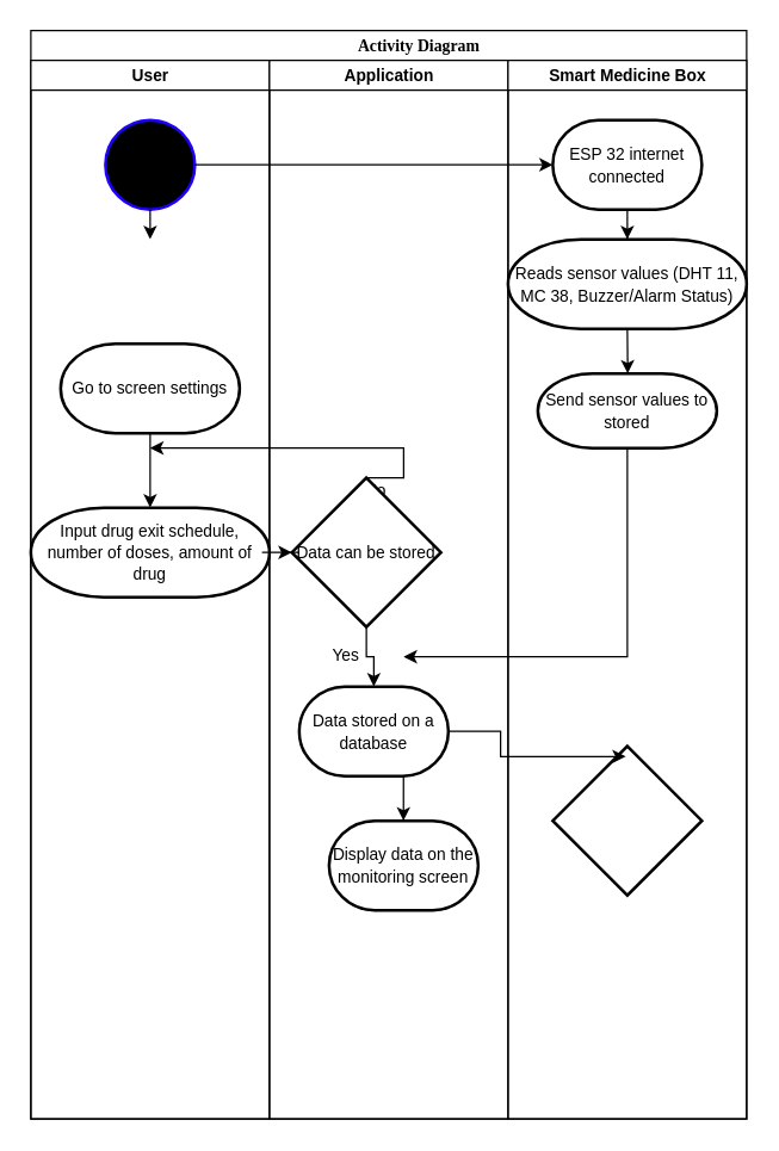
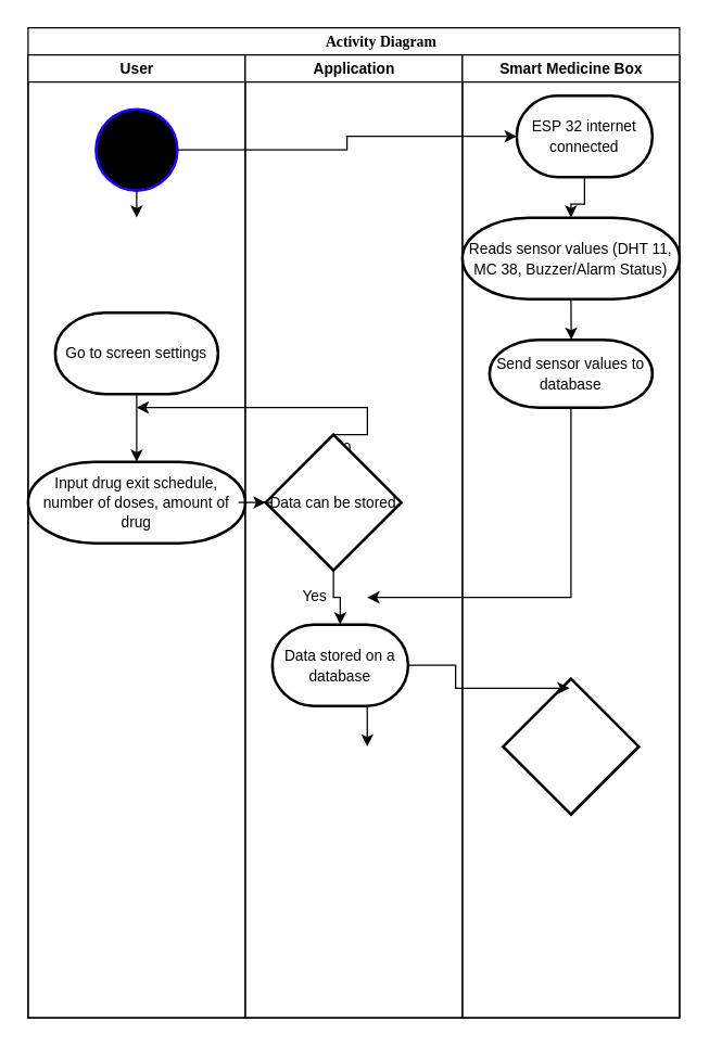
  <mxCell id="0" />
  <mxCell id="1" parent="0" />
  <mxCell id="2" value="&lt;blockquote style=&quot;margin: 0 0 0 40px; border: none; padding: 0px;&quot;&gt;&lt;font style=&quot;font-size: 11px;&quot; face=&quot;times&quot;&gt;Activity Diagram&lt;/font&gt;&lt;/blockquote&gt;" style="swimlane;html=1;childLayout=stackLayout;startSize=20;rounded=0;shadow=0;labelBackgroundColor=none;strokeWidth=1;fontFamily=Verdana;fontSize=8;align=center;" parent="1" vertex="1"><mxGeometry x="20" y="20" width="480" height="730" as="geometry"><mxRectangle x="-90" y="110" width="60" height="20" as="alternateBounds" /></mxGeometry></mxCell>
  <mxCell id="3" value="&lt;font style=&quot;font-size: 11px;&quot;&gt;User&lt;/font&gt;" style="swimlane;html=1;startSize=20;" parent="2" vertex="1"><mxGeometry y="20" width="160" height="710" as="geometry"><mxRectangle y="20" width="40" height="730" as="alternateBounds" /></mxGeometry></mxCell>
  <mxCell id="4" value="" style="ellipse;whiteSpace=wrap;html=1;aspect=fixed;fillColor=#000000;strokeColor=#1e00ff;strokeWidth=2;" vertex="1" parent="3"><mxGeometry x="50" y="40" width="60" height="60" as="geometry" /></mxCell>
  <mxCell id="5" style="edgeStyle=orthogonalEdgeStyle;rounded=0;orthogonalLoop=1;jettySize=auto;html=1;exitX=0.5;exitY=1;exitDx=0;exitDy=0;" edge="1" parent="3" source="4"><mxGeometry relative="1" as="geometry"><mxPoint x="80.0" y="120" as="targetPoint" /></mxGeometry></mxCell>
  <mxCell id="6" value="&lt;font style=&quot;font-size: 11px;&quot;&gt;Go to screen settings&lt;/font&gt;" style="strokeWidth=2;html=1;shape=mxgraph.flowchart.terminator;whiteSpace=wrap;" vertex="1" parent="3"><mxGeometry x="20" y="190" width="120" height="60" as="geometry" /></mxCell>
  <mxCell id="7" value="&lt;font style=&quot;font-size: 11px;&quot;&gt;Input drug exit schedule, number of doses, amount of drug&lt;/font&gt;" style="strokeWidth=2;html=1;shape=mxgraph.flowchart.terminator;whiteSpace=wrap;" vertex="1" parent="3"><mxGeometry y="300" width="160" height="60" as="geometry" /></mxCell>
  <mxCell id="8" style="edgeStyle=orthogonalEdgeStyle;rounded=0;orthogonalLoop=1;jettySize=auto;html=1;exitX=0.5;exitY=1;exitDx=0;exitDy=0;exitPerimeter=0;" edge="1" parent="3" source="6" target="7"><mxGeometry relative="1" as="geometry"><mxPoint x="80" y="280" as="targetPoint" /></mxGeometry></mxCell>
  <mxCell id="9" style="edgeStyle=orthogonalEdgeStyle;rounded=0;orthogonalLoop=1;jettySize=auto;html=1;exitX=0.5;exitY=0;exitDx=0;exitDy=0;exitPerimeter=0;" edge="1" parent="3" source="12"><mxGeometry relative="1" as="geometry"><mxPoint x="80" y="260.001" as="targetPoint" /><mxPoint x="250" y="269.74" as="sourcePoint" /><Array as="points"><mxPoint x="250" y="260" /></Array></mxGeometry></mxCell>
  <mxCell id="10" value="No" style="edgeLabel;html=1;align=center;verticalAlign=middle;resizable=0;points=[];rotation=0;" vertex="1" connectable="0" parent="9"><mxGeometry x="-0.776" y="1" relative="1" as="geometry"><mxPoint x="-19" y="9" as="offset" /></mxGeometry></mxCell>
  <mxCell id="11" value="&lt;font style=&quot;font-size: 11px;&quot;&gt;Application&lt;/font&gt;" style="swimlane;html=1;startSize=20;" parent="2" vertex="1"><mxGeometry x="160" y="20" width="160" height="710" as="geometry" /></mxCell>
  <mxCell id="12" value="&lt;font style=&quot;font-size: 11px;&quot;&gt;Data can be stored&lt;/font&gt;" style="strokeWidth=2;html=1;shape=mxgraph.flowchart.decision;whiteSpace=wrap;" vertex="1" parent="11"><mxGeometry x="15" y="280" width="100" height="100" as="geometry" /></mxCell>
  <mxCell id="13" style="edgeStyle=orthogonalEdgeStyle;rounded=0;orthogonalLoop=1;jettySize=auto;html=1;exitX=0.5;exitY=1;exitDx=0;exitDy=0;exitPerimeter=0;" edge="1" parent="11" source="14"><mxGeometry relative="1" as="geometry"><mxPoint x="89.889" y="510.0" as="targetPoint" /></mxGeometry></mxCell>
  <mxCell id="14" value="&lt;font style=&quot;font-size: 11px;&quot;&gt;Data stored on a database&lt;/font&gt;" style="strokeWidth=2;html=1;shape=mxgraph.flowchart.terminator;whiteSpace=wrap;" vertex="1" parent="11"><mxGeometry x="20.001" y="420" width="100" height="60" as="geometry" /></mxCell>
  <mxCell id="15" style="edgeStyle=orthogonalEdgeStyle;rounded=0;orthogonalLoop=1;jettySize=auto;html=1;exitX=0.5;exitY=1;exitDx=0;exitDy=0;exitPerimeter=0;" edge="1" parent="11" source="12" target="14"><mxGeometry relative="1" as="geometry"><mxPoint x="90.421" y="390" as="targetPoint" /></mxGeometry></mxCell>
  <mxCell id="16" value="Yes" style="edgeLabel;html=1;align=center;verticalAlign=middle;resizable=0;points=[];" vertex="1" connectable="0" parent="15"><mxGeometry x="0.154" relative="1" as="geometry"><mxPoint x="-20" y="-3" as="offset" /></mxGeometry></mxCell>
  <mxCell id="17" style="edgeStyle=orthogonalEdgeStyle;rounded=0;orthogonalLoop=1;jettySize=auto;html=1;entryX=1;entryY=0.5;entryDx=0;entryDy=0;entryPerimeter=0;exitX=0.5;exitY=1;exitDx=0;exitDy=0;exitPerimeter=0;" edge="1" parent="11" source="24"><mxGeometry relative="1" as="geometry"><mxPoint x="240" y="270" as="sourcePoint" /><mxPoint x="90" y="400" as="targetPoint" /><Array as="points"><mxPoint x="240" y="400" /></Array></mxGeometry></mxCell>
- <mxCell id="18" value="&lt;font style=&quot;font-size: 11px;&quot;&gt;Display data on the monitoring screen&lt;/font&gt;" style="strokeWidth=2;html=1;shape=mxgraph.flowchart.terminator;whiteSpace=wrap;" vertex="1" parent="11"><mxGeometry x="40" y="510" width="100" height="60" as="geometry" /></mxCell>
  <mxCell id="19" value="&lt;font style=&quot;font-size: 11px;&quot;&gt;Smart Medicine Box&lt;/font&gt;" style="swimlane;html=1;startSize=20;" parent="2" vertex="1"><mxGeometry x="320" y="20" width="160" height="710" as="geometry" /></mxCell>
- <mxCell id="20" value="&lt;font style=&quot;font-size: 11px;&quot;&gt;ESP 32 internet connected&lt;/font&gt;" style="strokeWidth=2;html=1;shape=mxgraph.flowchart.terminator;whiteSpace=wrap;" vertex="1" parent="19"><mxGeometry x="30" y="40.003" width="100" height="60" as="geometry" /></mxCell>
+ <mxCell id="20" value="&lt;font style=&quot;font-size: 11px;&quot;&gt;ESP 32 internet connected&lt;/font&gt;" style="strokeWidth=2;html=1;shape=mxgraph.flowchart.terminator;whiteSpace=wrap;" vertex="1" parent="19"><mxGeometry x="40" y="30.003" width="100" height="60" as="geometry" /></mxCell>
  <mxCell id="21" style="edgeStyle=orthogonalEdgeStyle;rounded=0;orthogonalLoop=1;jettySize=auto;html=1;exitX=0.5;exitY=1;exitDx=0;exitDy=0;exitPerimeter=0;" edge="1" parent="19" source="22"><mxGeometry relative="1" as="geometry"><mxPoint x="80.261" y="210" as="targetPoint" /></mxGeometry></mxCell>
  <mxCell id="22" value="&lt;font style=&quot;font-size: 11px;&quot;&gt;Reads sensor values (DHT 11, MC 38, Buzzer/Alarm Status)&lt;/font&gt;" style="strokeWidth=2;html=1;shape=mxgraph.flowchart.terminator;whiteSpace=wrap;" vertex="1" parent="19"><mxGeometry y="120" width="160" height="60" as="geometry" /></mxCell>
  <mxCell id="23" style="edgeStyle=orthogonalEdgeStyle;rounded=0;orthogonalLoop=1;jettySize=auto;html=1;exitX=0.5;exitY=1;exitDx=0;exitDy=0;exitPerimeter=0;" edge="1" parent="19" source="20" target="22"><mxGeometry relative="1" as="geometry"><mxPoint x="80.261" y="130" as="targetPoint" /></mxGeometry></mxCell>
- <mxCell id="24" value="&lt;font style=&quot;font-size: 11px;&quot;&gt;Send sensor values to stored&lt;/font&gt;" style="strokeWidth=2;html=1;shape=mxgraph.flowchart.terminator;whiteSpace=wrap;" vertex="1" parent="19"><mxGeometry x="20" y="210" width="120" height="50" as="geometry" /></mxCell>
+ <mxCell id="24" value="&lt;font style=&quot;font-size: 11px;&quot;&gt;Send sensor values to database&lt;/font&gt;" style="strokeWidth=2;html=1;shape=mxgraph.flowchart.terminator;whiteSpace=wrap;" vertex="1" parent="19"><mxGeometry x="20" y="210" width="120" height="50" as="geometry" /></mxCell>
  <mxCell id="25" value="" style="strokeWidth=2;html=1;shape=mxgraph.flowchart.decision;whiteSpace=wrap;" vertex="1" parent="19"><mxGeometry x="30" y="460" width="100" height="100" as="geometry" /></mxCell>
  <mxCell id="26" style="edgeStyle=orthogonalEdgeStyle;rounded=0;orthogonalLoop=1;jettySize=auto;html=1;exitX=1;exitY=0.5;exitDx=0;exitDy=0;exitPerimeter=0;" edge="1" parent="2" source="7" target="12"><mxGeometry relative="1" as="geometry"><mxPoint x="200" y="329.826" as="targetPoint" /></mxGeometry></mxCell>
  <mxCell id="27" style="edgeStyle=orthogonalEdgeStyle;rounded=0;orthogonalLoop=1;jettySize=auto;html=1;exitX=1;exitY=0.5;exitDx=0;exitDy=0;entryX=0;entryY=0.5;entryDx=0;entryDy=0;entryPerimeter=0;" edge="1" parent="2" source="4" target="20"><mxGeometry relative="1" as="geometry" /></mxCell>
  <mxCell id="28" style="edgeStyle=orthogonalEdgeStyle;rounded=0;orthogonalLoop=1;jettySize=auto;html=1;exitX=1;exitY=0.5;exitDx=0;exitDy=0;exitPerimeter=0;entryX=0.49;entryY=0.069;entryDx=0;entryDy=0;entryPerimeter=0;" edge="1" parent="2" source="14" target="25"><mxGeometry relative="1" as="geometry"><mxPoint x="400" y="470" as="targetPoint" /></mxGeometry></mxCell>
